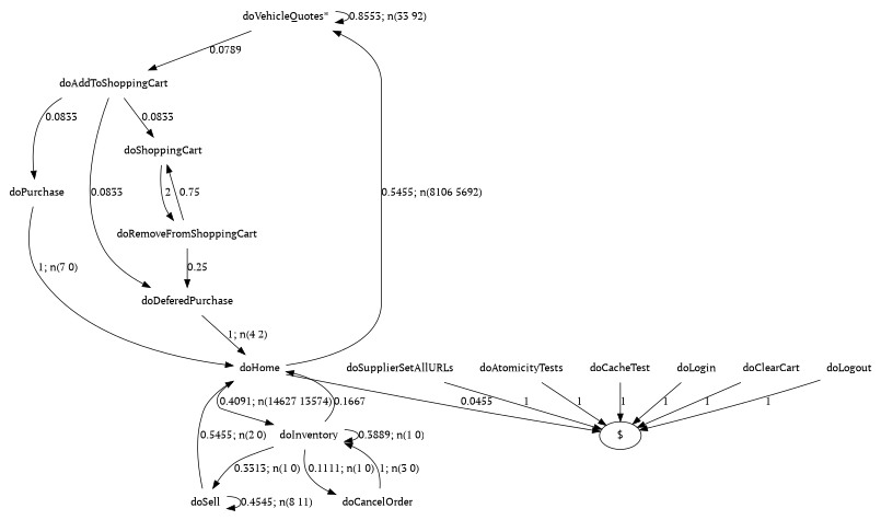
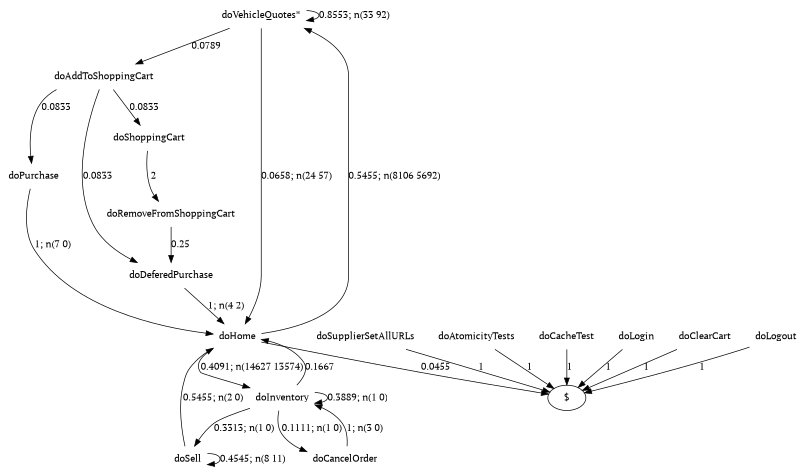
  digraph {
    fontname="PT Serif"
    node [fontname="PT Serif" shape=none]
    edge [fontname="PT Serif" style=solid]
    n1 [label="doVehicleQuotes*"]
    n2 [label=doAddToShoppingCart]
    n3 [label=doHome]
    n4 [label=doDeferedPurchase]
    n5 [label=doShoppingCart]
    n6 [label=doPurchase]
    "$" [shape=""]
    n8 [label=doInventory]
    n9 [label=doSupplierSetAllURLs]
    n10 [label=doAtomicityTests]
    n11 [label=doCacheTest]
    n12 [label=doLogin]
    n13 [label=doRemoveFromShoppingCart]
    n14 [label=doSell]
    n15 [label=doCancelOrder]
    n16 [label=doClearCart]
    n17 [label=doLogout]
    n1 -> n1 [label="0.8553; n(33 92)"]
    n1 -> n2 [label=0.0789]
+   n1 -> n3 [label="0.0658; n(24 57)"]
    n2 -> n4 [label=0.0833]
    n2 -> n5 [label=0.0833]
    n2 -> n6 [label=0.0833]
    n3 -> n1 [label="0.5455; n(8106 5692)"]
    n3 -> "$" [label=0.0455]
    n3 -> n8 [label="0.4091; n(14627 13574)"]
    n4 -> n3 [label="1; n(4 2)"]
    n5 -> n13 [label=2]
    n6 -> n3 [label="1; n(7 0)"]
    n8 -> n3 [label=0.1667]
    n8 -> n8 [label="0.3889; n(1 0)"]
    n8 -> n14 [label="0.3313; n(1 0)"]
    n8 -> n15 [label="0.1111; n(1 0)"]
    n9 -> "$" [label=1]
    n10 -> "$" [label=1]
    n11 -> "$" [label=1]
    n12 -> "$" [label=1]
    n13 -> n4 [label=0.25]
-   n13 -> n5 [label=0.75]
    n14 -> n3 [label="0.5455; n(2 0)"]
    n14 -> n14 [label="0.4545; n(8 11)"]
    n15 -> n8 [label="1; n(3 0)"]
    n16 -> "$" [label=1]
    n17 -> "$" [label=1]
  }
